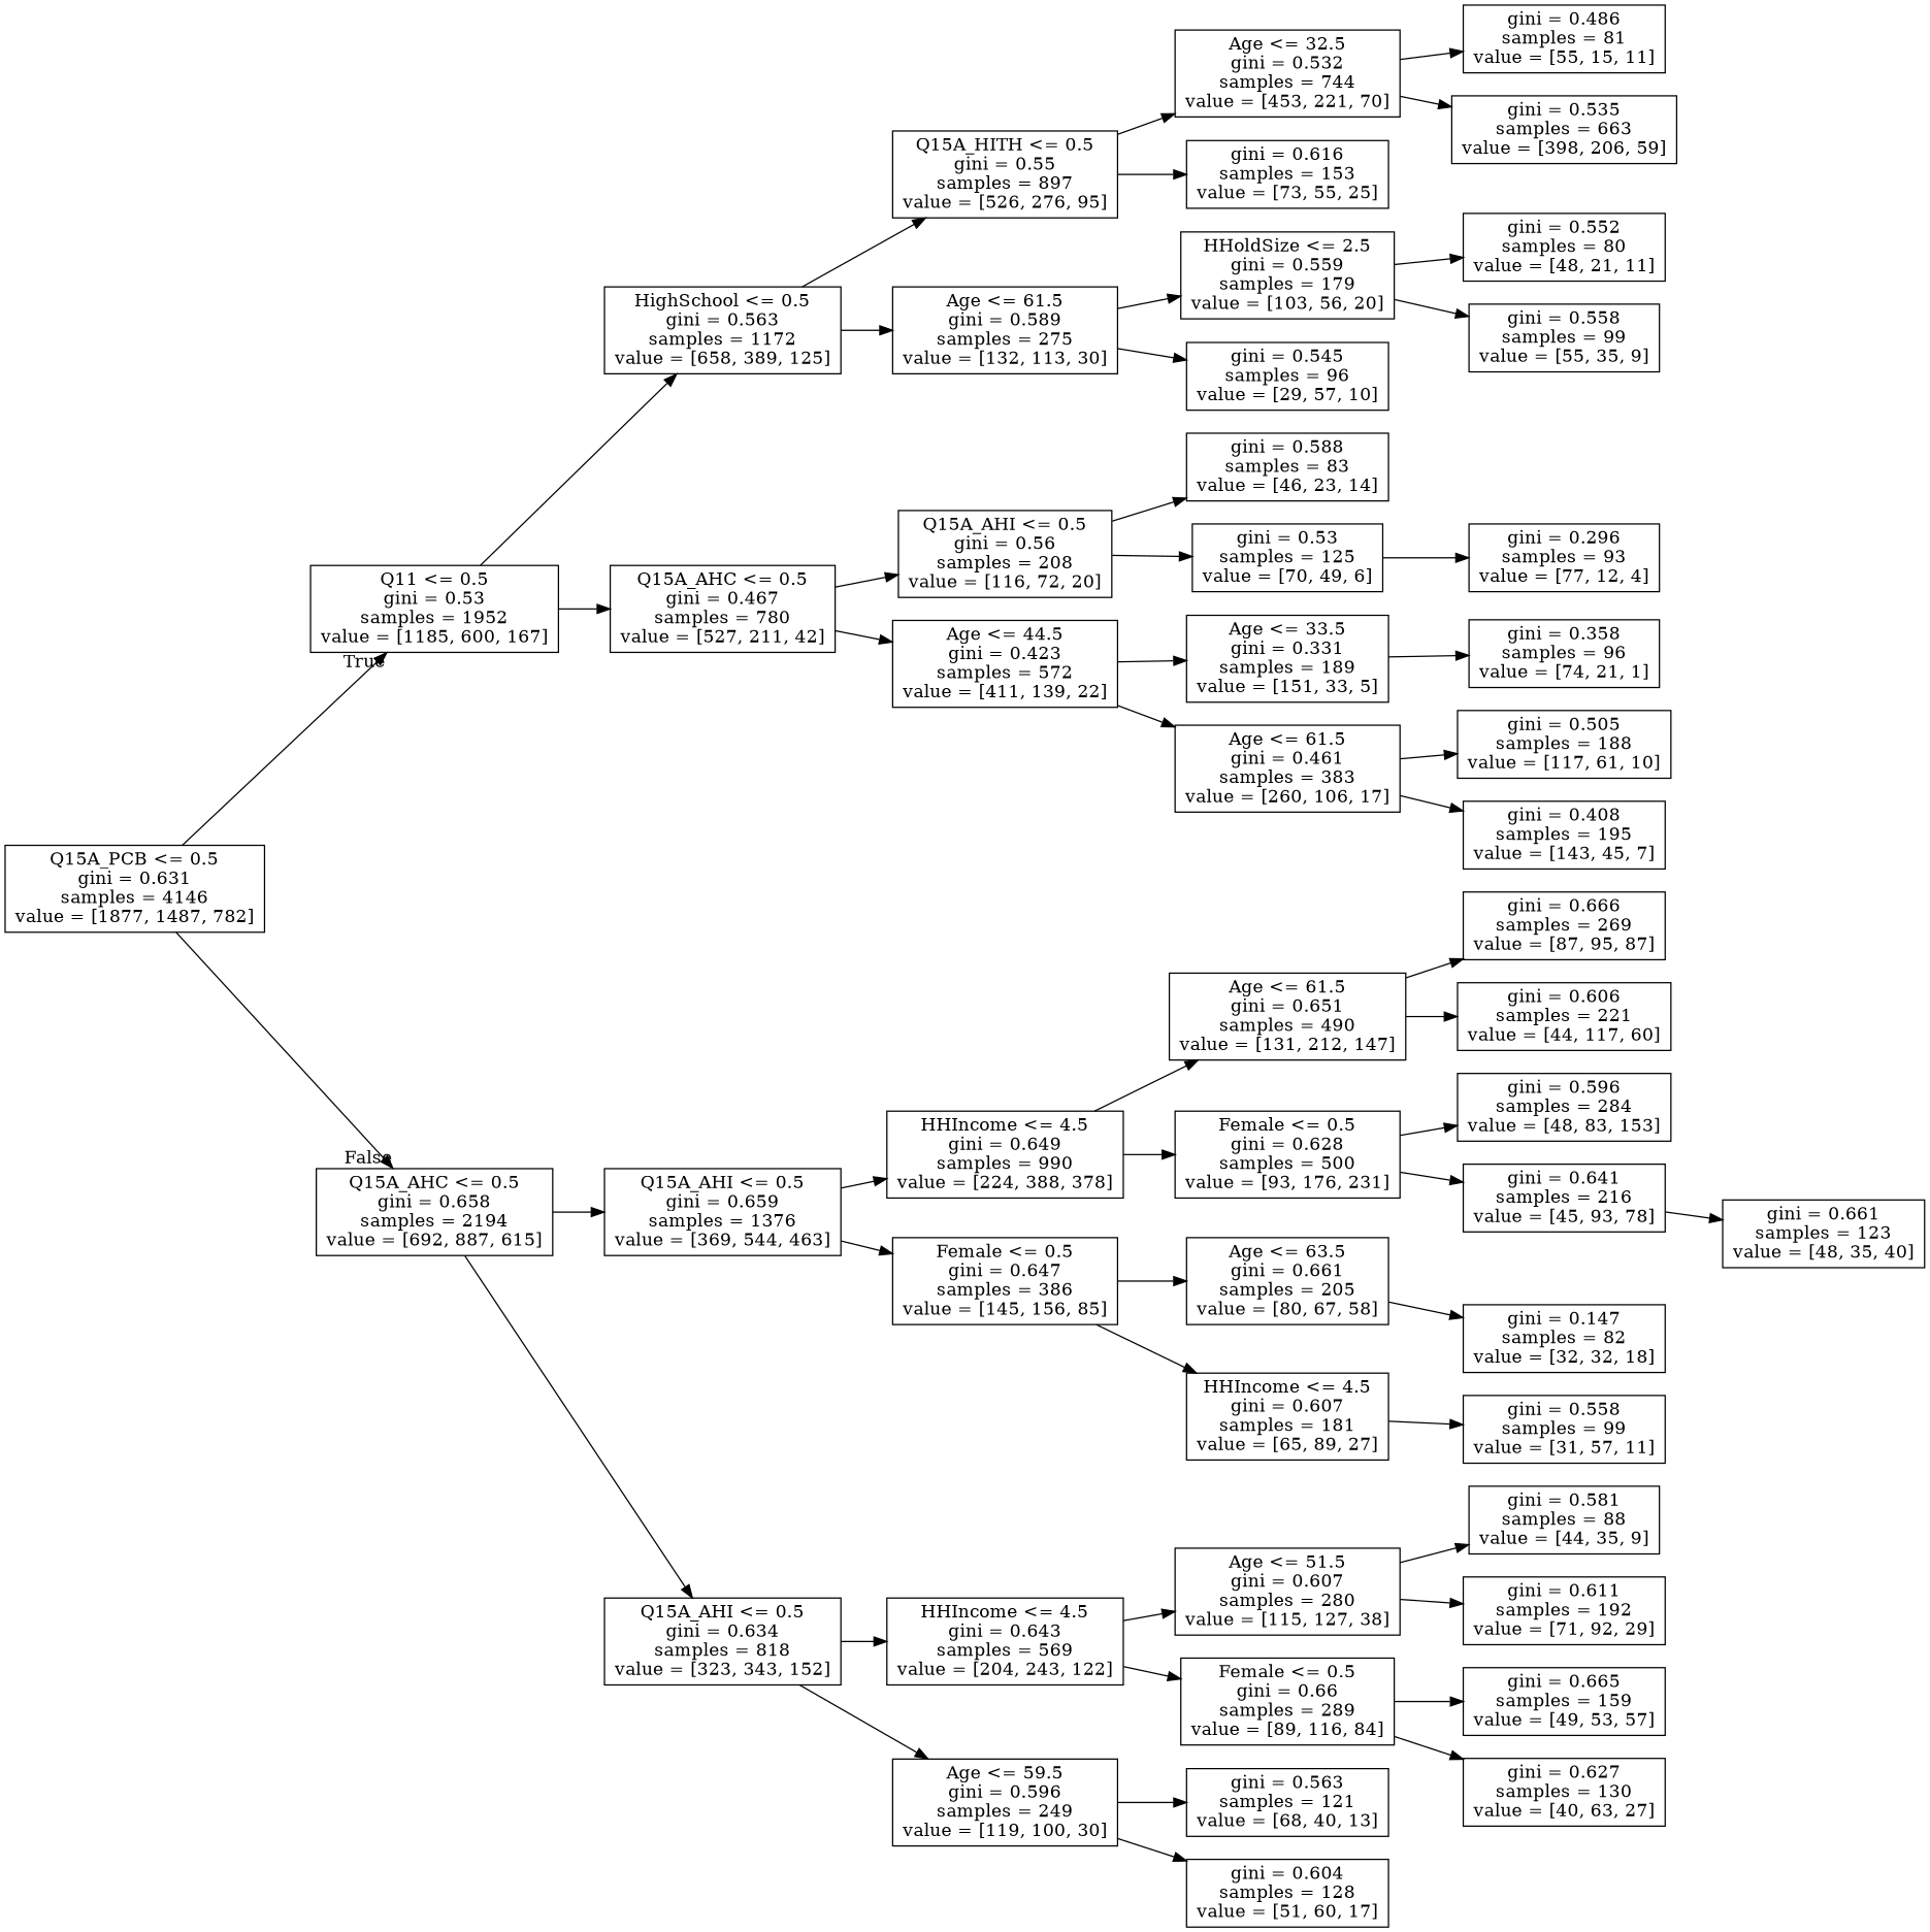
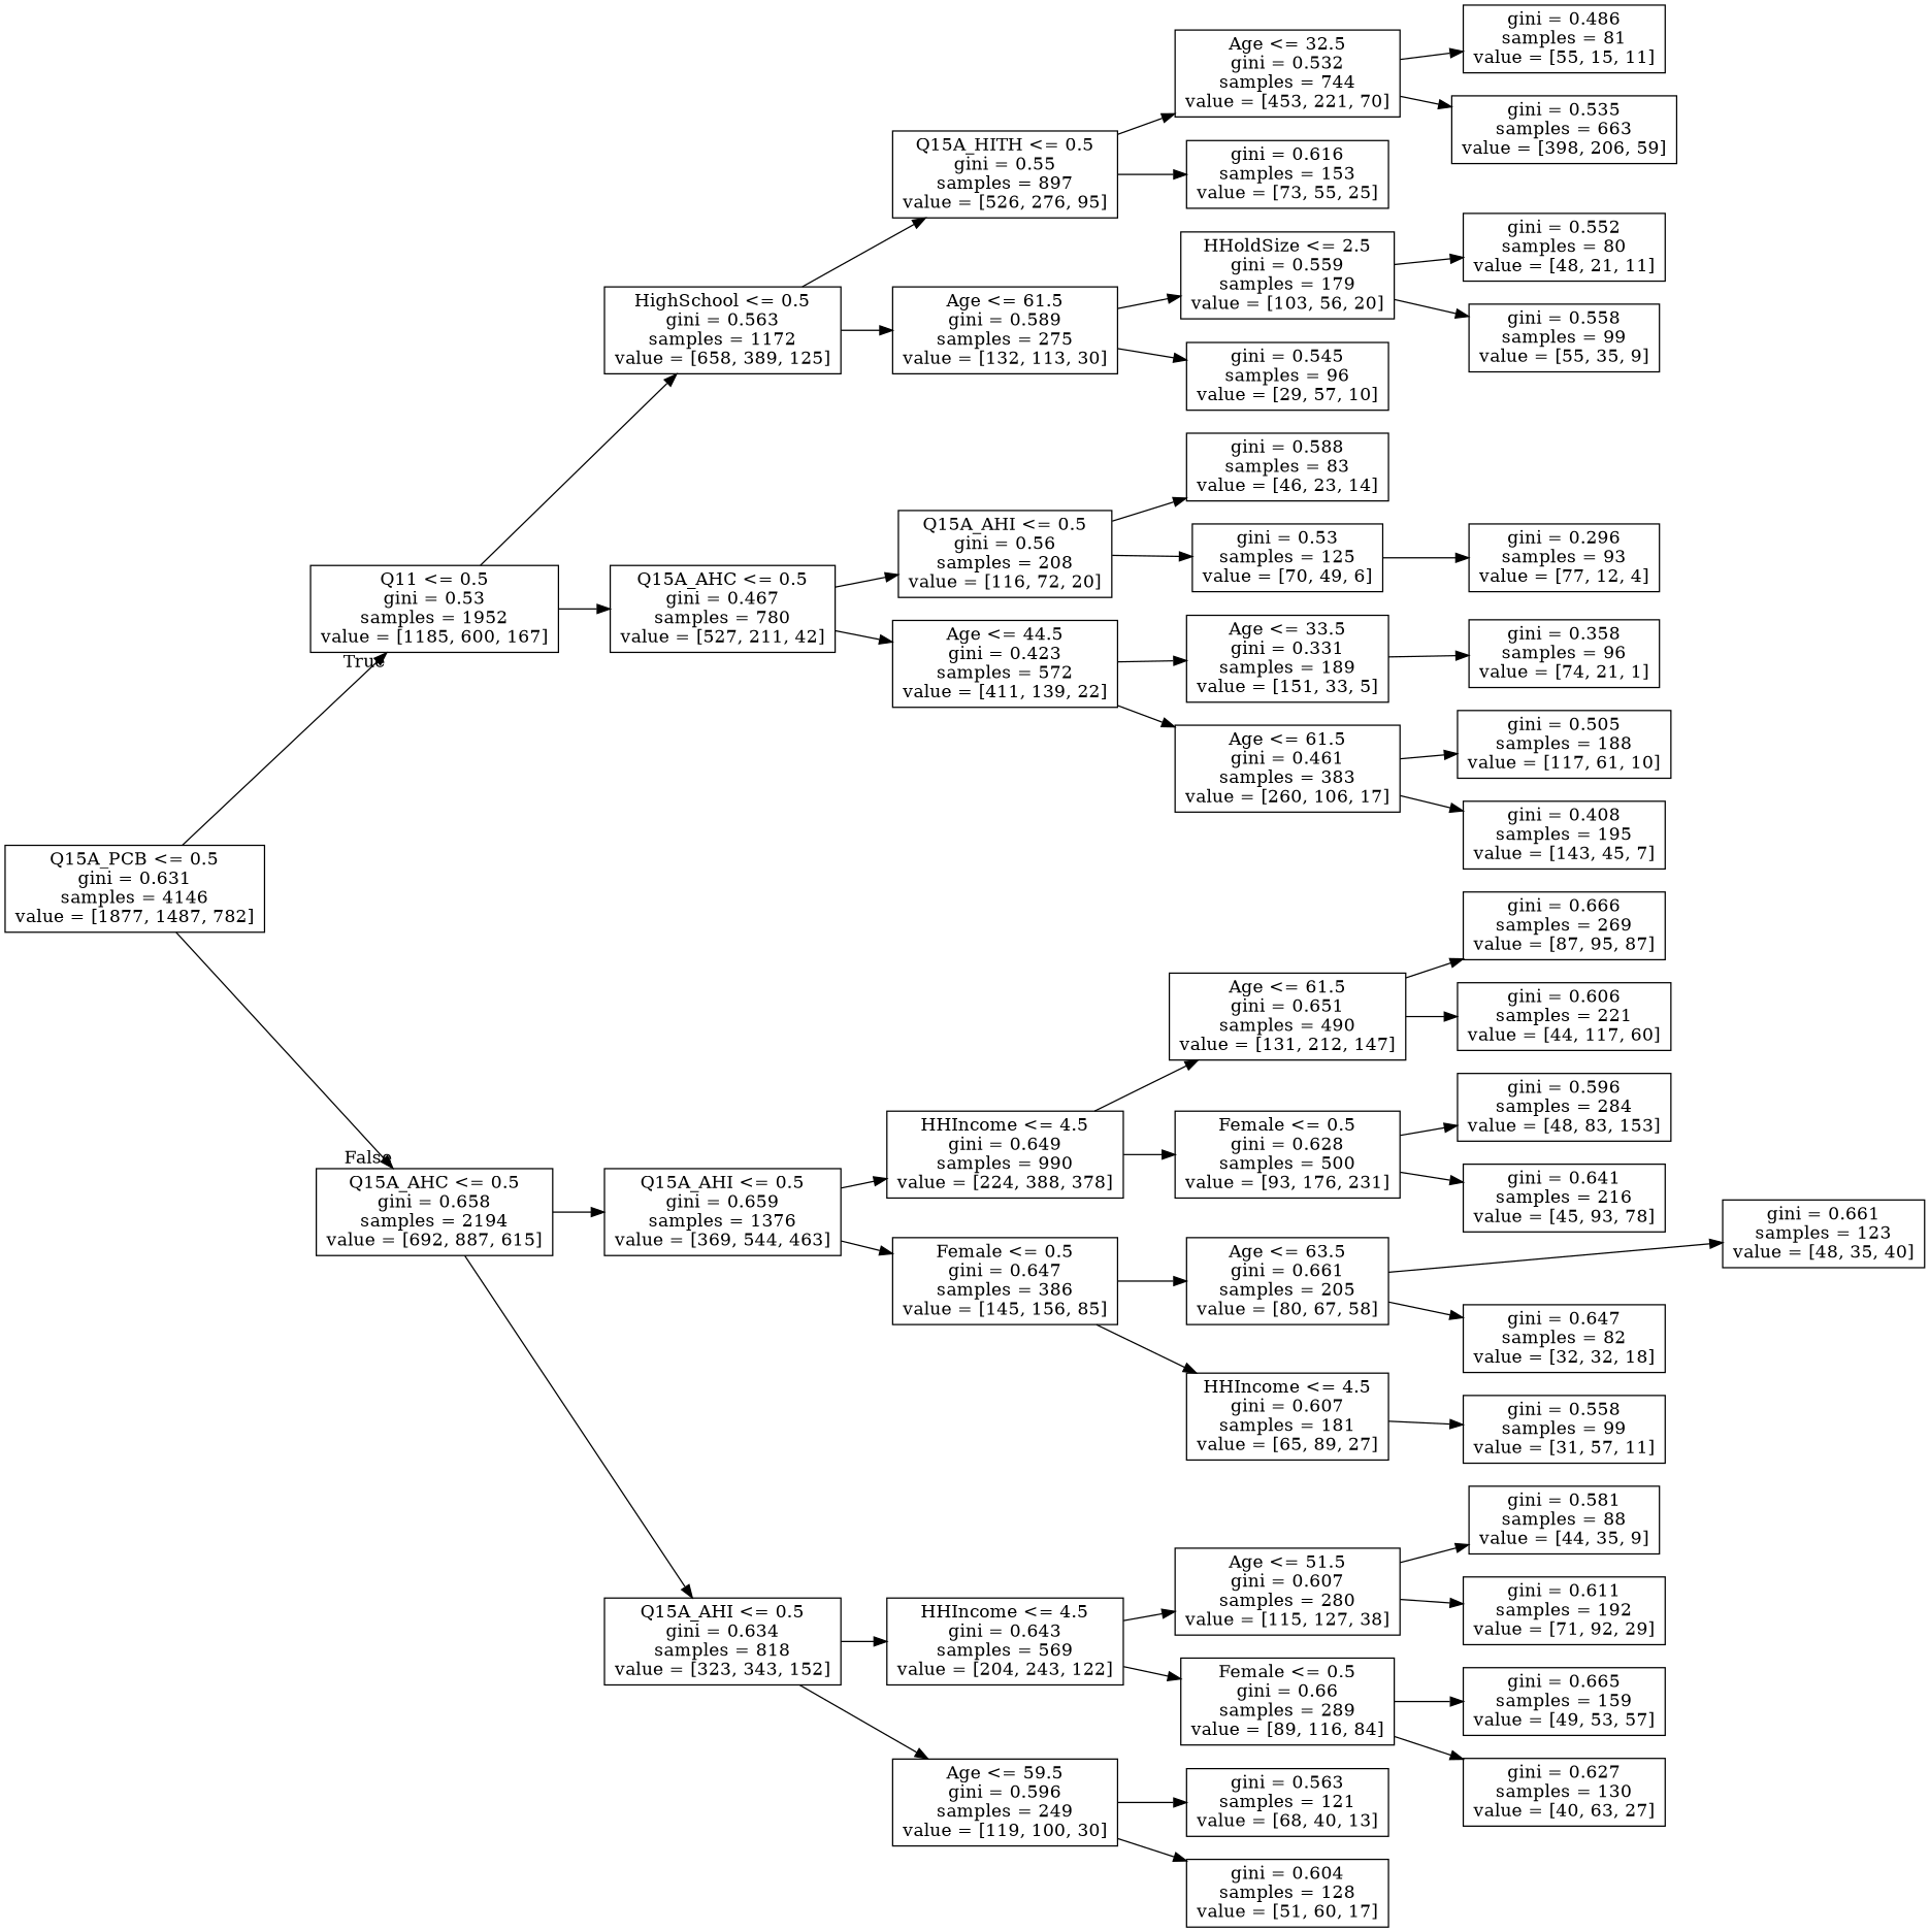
  digraph {
    rankdir=LR
    node [shape=box]
    n1 [label="Q15A_PCB <= 0.5\ngini = 0.631\nsamples = 4146\nvalue = [1877, 1487, 782]"]
    n2 [label="Q11 <= 0.5\ngini = 0.53\nsamples = 1952\nvalue = [1185, 600, 167]"]
    n3 [label="Q15A_AHC <= 0.5\ngini = 0.658\nsamples = 2194\nvalue = [692, 887, 615]"]
    n4 [label="HighSchool <= 0.5\ngini = 0.563\nsamples = 1172\nvalue = [658, 389, 125]"]
    n5 [label="Q15A_AHC <= 0.5\ngini = 0.467\nsamples = 780\nvalue = [527, 211, 42]"]
    n6 [label="Q15A_AHI <= 0.5\ngini = 0.659\nsamples = 1376\nvalue = [369, 544, 463]"]
    n7 [label="Q15A_AHI <= 0.5\ngini = 0.634\nsamples = 818\nvalue = [323, 343, 152]"]
    n8 [label="Q15A_HITH <= 0.5\ngini = 0.55\nsamples = 897\nvalue = [526, 276, 95]"]
    n9 [label="Age <= 61.5\ngini = 0.589\nsamples = 275\nvalue = [132, 113, 30]"]
    n10 [label="Q15A_AHI <= 0.5\ngini = 0.56\nsamples = 208\nvalue = [116, 72, 20]"]
    n11 [label="Age <= 44.5\ngini = 0.423\nsamples = 572\nvalue = [411, 139, 22]"]
    n12 [label="Age <= 32.5\ngini = 0.532\nsamples = 744\nvalue = [453, 221, 70]"]
    n13 [label="gini = 0.616\nsamples = 153\nvalue = [73, 55, 25]"]
    n14 [label="HHoldSize <= 2.5\ngini = 0.559\nsamples = 179\nvalue = [103, 56, 20]"]
    n15 [label="gini = 0.545\nsamples = 96\nvalue = [29, 57, 10]"]
    n16 [label="gini = 0.486\nsamples = 81\nvalue = [55, 15, 11]"]
    n17 [label="gini = 0.535\nsamples = 663\nvalue = [398, 206, 59]"]
    n18 [label="gini = 0.552\nsamples = 80\nvalue = [48, 21, 11]"]
    n19 [label="gini = 0.558\nsamples = 99\nvalue = [55, 35, 9]"]
    n20 [label="gini = 0.588\nsamples = 83\nvalue = [46, 23, 14]"]
    n21 [label="gini = 0.53\nsamples = 125\nvalue = [70, 49, 6]"]
    n22 [label="Age <= 33.5\ngini = 0.331\nsamples = 189\nvalue = [151, 33, 5]"]
    n23 [label="Age <= 61.5\ngini = 0.461\nsamples = 383\nvalue = [260, 106, 17]"]
    n24 [label="gini = 0.296\nsamples = 93\nvalue = [77, 12, 4]"]
    n25 [label="gini = 0.358\nsamples = 96\nvalue = [74, 21, 1]"]
    n26 [label="gini = 0.505\nsamples = 188\nvalue = [117, 61, 10]"]
    n27 [label="gini = 0.408\nsamples = 195\nvalue = [143, 45, 7]"]
    n28 [label="HHIncome <= 4.5\ngini = 0.649\nsamples = 990\nvalue = [224, 388, 378]"]
    n29 [label="Female <= 0.5\ngini = 0.647\nsamples = 386\nvalue = [145, 156, 85]"]
    n30 [label="HHIncome <= 4.5\ngini = 0.643\nsamples = 569\nvalue = [204, 243, 122]"]
    n31 [label="Age <= 59.5\ngini = 0.596\nsamples = 249\nvalue = [119, 100, 30]"]
    n32 [label="Age <= 61.5\ngini = 0.651\nsamples = 490\nvalue = [131, 212, 147]"]
    n33 [label="Female <= 0.5\ngini = 0.628\nsamples = 500\nvalue = [93, 176, 231]"]
    n34 [label="Age <= 63.5\ngini = 0.661\nsamples = 205\nvalue = [80, 67, 58]"]
    n35 [label="HHIncome <= 4.5\ngini = 0.607\nsamples = 181\nvalue = [65, 89, 27]"]
    n36 [label="gini = 0.666\nsamples = 269\nvalue = [87, 95, 87]"]
    n37 [label="gini = 0.606\nsamples = 221\nvalue = [44, 117, 60]"]
    n38 [label="gini = 0.596\nsamples = 284\nvalue = [48, 83, 153]"]
    n39 [label="gini = 0.641\nsamples = 216\nvalue = [45, 93, 78]"]
    n40 [label="gini = 0.661\nsamples = 123\nvalue = [48, 35, 40]"]
-   n41 [label="gini = 0.147\nsamples = 82\nvalue = [32, 32, 18]"]
+   n41 [label="gini = 0.647\nsamples = 82\nvalue = [32, 32, 18]"]
    n42 [label="gini = 0.558\nsamples = 99\nvalue = [31, 57, 11]"]
    n43 [label="Age <= 51.5\ngini = 0.607\nsamples = 280\nvalue = [115, 127, 38]"]
    n44 [label="Female <= 0.5\ngini = 0.66\nsamples = 289\nvalue = [89, 116, 84]"]
    n45 [label="gini = 0.563\nsamples = 121\nvalue = [68, 40, 13]"]
    n46 [label="gini = 0.604\nsamples = 128\nvalue = [51, 60, 17]"]
    n47 [label="gini = 0.581\nsamples = 88\nvalue = [44, 35, 9]"]
    n48 [label="gini = 0.611\nsamples = 192\nvalue = [71, 92, 29]"]
    n49 [label="gini = 0.665\nsamples = 159\nvalue = [49, 53, 57]"]
    n50 [label="gini = 0.627\nsamples = 130\nvalue = [40, 63, 27]"]
    n1 -> n2 [headlabel=True labelangle=-45 labeldistance=2.5]
    n1 -> n3 [headlabel=False labelangle=45 labeldistance=2.5]
    n2 -> n4
    n2 -> n5
    n3 -> n6
    n3 -> n7
    n4 -> n8
    n4 -> n9
    n5 -> n10
    n5 -> n11
    n6 -> n28
    n6 -> n29
    n7 -> n30
    n7 -> n31
    n8 -> n12
    n8 -> n13
    n9 -> n14
    n9 -> n15
    n10 -> n20
    n10 -> n21
    n11 -> n22
    n11 -> n23
    n12 -> n16
    n12 -> n17
    n14 -> n18
    n14 -> n19
    n21 -> n24
    n22 -> n25
    n23 -> n26
    n23 -> n27
    n28 -> n32
    n28 -> n33
    n29 -> n34
    n29 -> n35
    n30 -> n43
    n30 -> n44
    n31 -> n45
    n31 -> n46
    n32 -> n36
    n32 -> n37
    n33 -> n38
    n33 -> n39
-   n39 -> n40
+   n34 -> n40
    n34 -> n41
    n35 -> n42
    n43 -> n47
    n43 -> n48
    n44 -> n49
    n44 -> n50
  }
